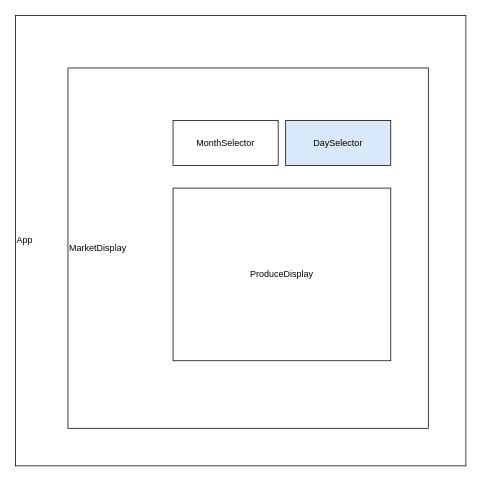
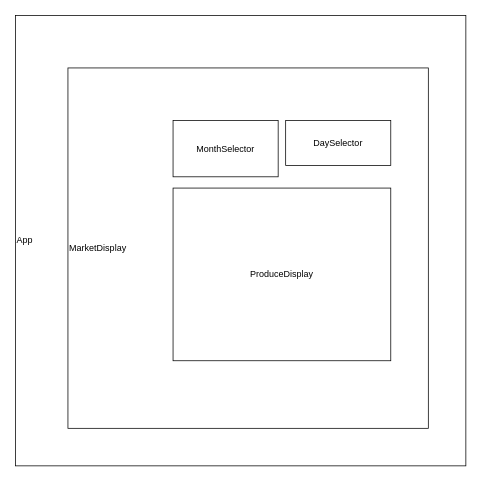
  <mxCell id="0" />
  <mxCell id="1" parent="0" />
  <mxCell id="2" value="&lt;div style=&quot;text-align: justify;&quot;&gt;&lt;span style=&quot;background-color: initial;&quot;&gt;App&lt;/span&gt;&lt;/div&gt;" style="whiteSpace=wrap;html=1;aspect=fixed;align=left;" vertex="1" parent="1"><mxGeometry x="20" y="20" width="600" height="600" as="geometry" /></mxCell>
  <mxCell id="3" value="MarketDisplay" style="whiteSpace=wrap;html=1;aspect=fixed;align=left;" vertex="1" parent="1"><mxGeometry x="90" y="90" width="480" height="480" as="geometry" /></mxCell>
- <mxCell id="4" value="MonthSelector" style="rounded=0;whiteSpace=wrap;html=1;" vertex="1" parent="1"><mxGeometry x="230" y="160" width="140" height="60" as="geometry" /></mxCell>
+ <mxCell id="4" value="MonthSelector" style="rounded=0;whiteSpace=wrap;html=1;" vertex="1" parent="1"><mxGeometry x="230" y="160" width="140" height="75" as="geometry" /></mxCell>
  <mxCell id="5" value="ProduceDisplay" style="whiteSpace=wrap;html=1;aspect=fixed;" vertex="1" parent="1"><mxGeometry x="230" y="250" width="290" height="230" as="geometry" /></mxCell>
- <mxCell id="6" value="DaySelector" style="rounded=0;whiteSpace=wrap;html=1;fillColor=#dae8fc;" vertex="1" parent="1"><mxGeometry x="380" y="160" width="140" height="60" as="geometry" /></mxCell>
+ <mxCell id="6" value="DaySelector" style="rounded=0;whiteSpace=wrap;html=1;" vertex="1" parent="1"><mxGeometry x="380" y="160" width="140" height="60" as="geometry" /></mxCell>
